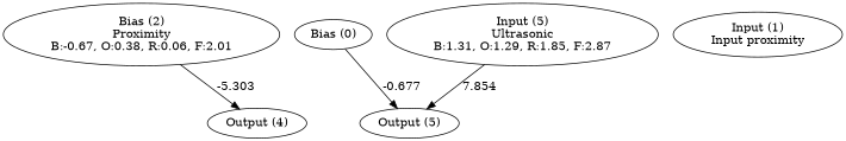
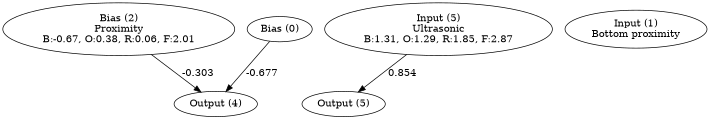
  digraph {
    n1 [label="Bias (0)"]
-   n2 [label="Input (1)\nInput proximity"]
+   n2 [label="Input (1)\nBottom proximity"]
    n3 [label="Bias (2)\nProximity\nB:-0.67, O:0.38, R:0.06, F:2.01"]
    n4 [label="Input (5)\nUltrasonic\nB:1.31, O:1.29, R:1.85, F:2.87"]
    n5 [label="Output (4)"]
    n6 [label="Output (5)"]
    subgraph sub_1 {
      rank=same
      n1
      n2
      n3
      n4
    }
    subgraph sub_2 {
      rank=same
      n5
      n6
    }
-   n1 -> n6 [label=-0.677]
-   n3 -> n5 [label=-5.303]
-   n4 -> n6 [label=7.854]
+   n1 -> n5 [label=-0.677]
+   n3 -> n5 [label=-0.303]
+   n4 -> n6 [label=0.854]
  }
